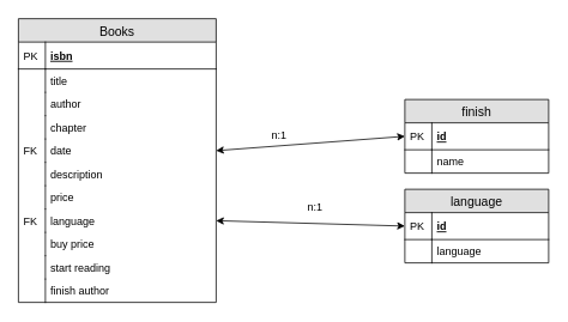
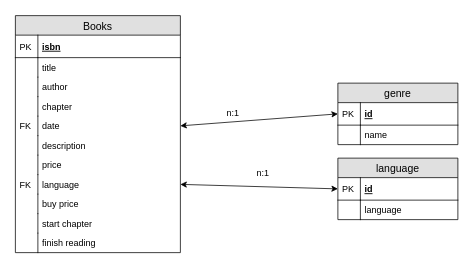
  <mxCell id="0" />
  <mxCell id="1" parent="0" />
  <mxCell id="2" value="Books" style="swimlane;fontStyle=0;childLayout=stackLayout;horizontal=1;startSize=26;fillColor=#e0e0e0;horizontalStack=0;resizeParent=1;resizeParentMax=0;resizeLast=0;collapsible=1;marginBottom=0;swimlaneFillColor=#ffffff;align=center;fontSize=14;" vertex="1" parent="1"><mxGeometry x="20" y="20" width="220" height="316" as="geometry" /></mxCell>
  <mxCell id="3" value="isbn" style="shape=partialRectangle;top=0;left=0;right=0;bottom=1;align=left;verticalAlign=middle;fillColor=none;spacingLeft=34;spacingRight=4;overflow=hidden;rotatable=0;points=[[0,0.5],[1,0.5]];portConstraint=eastwest;dropTarget=0;fontStyle=5;fontSize=12;" vertex="1" parent="2"><mxGeometry y="26" width="220" height="30" as="geometry" /></mxCell>
  <mxCell id="4" value="PK" style="shape=partialRectangle;top=0;left=0;bottom=0;fillColor=none;align=left;verticalAlign=middle;spacingLeft=4;spacingRight=4;overflow=hidden;rotatable=0;points=[];portConstraint=eastwest;part=1;fontSize=12;" vertex="1" connectable="0" parent="3"><mxGeometry width="30" height="30" as="geometry" /></mxCell>
  <mxCell id="5" value="title" style="shape=partialRectangle;top=0;left=0;right=0;bottom=0;align=left;verticalAlign=top;fillColor=none;spacingLeft=34;spacingRight=4;overflow=hidden;rotatable=0;points=[[0,0.5],[1,0.5]];portConstraint=eastwest;dropTarget=0;fontSize=12;" vertex="1" parent="2"><mxGeometry y="56" width="220" height="26" as="geometry" /></mxCell>
  <mxCell id="6" value="" style="shape=partialRectangle;top=0;left=0;bottom=0;fillColor=none;align=left;verticalAlign=top;spacingLeft=4;spacingRight=4;overflow=hidden;rotatable=0;points=[];portConstraint=eastwest;part=1;fontSize=12;" vertex="1" connectable="0" parent="5"><mxGeometry width="30" height="26" as="geometry" /></mxCell>
  <mxCell id="7" value="author" style="shape=partialRectangle;top=0;left=0;right=0;bottom=0;align=left;verticalAlign=top;fillColor=none;spacingLeft=34;spacingRight=4;overflow=hidden;rotatable=0;points=[[0,0.5],[1,0.5]];portConstraint=eastwest;dropTarget=0;fontSize=12;" vertex="1" parent="2"><mxGeometry y="82" width="220" height="26" as="geometry" /></mxCell>
  <mxCell id="8" value="" style="shape=partialRectangle;top=0;left=0;bottom=0;fillColor=none;align=left;verticalAlign=top;spacingLeft=4;spacingRight=4;overflow=hidden;rotatable=0;points=[];portConstraint=eastwest;part=1;fontSize=12;" vertex="1" connectable="0" parent="7"><mxGeometry width="30" height="26" as="geometry" /></mxCell>
  <mxCell id="9" value="chapter" style="shape=partialRectangle;top=0;left=0;right=0;bottom=0;align=left;verticalAlign=top;fillColor=none;spacingLeft=34;spacingRight=4;overflow=hidden;rotatable=0;points=[[0,0.5],[1,0.5]];portConstraint=eastwest;dropTarget=0;fontSize=12;" vertex="1" parent="2"><mxGeometry y="108" width="220" height="26" as="geometry" /></mxCell>
  <mxCell id="10" value="" style="shape=partialRectangle;top=0;left=0;bottom=0;fillColor=none;align=left;verticalAlign=top;spacingLeft=4;spacingRight=4;overflow=hidden;rotatable=0;points=[];portConstraint=eastwest;part=1;fontSize=12;" vertex="1" connectable="0" parent="9"><mxGeometry width="30" height="26" as="geometry" /></mxCell>
  <mxCell id="11" value="date" style="shape=partialRectangle;top=0;left=0;right=0;bottom=0;align=left;verticalAlign=top;fillColor=none;spacingLeft=34;spacingRight=4;overflow=hidden;rotatable=0;points=[[0,0.5],[1,0.5]];portConstraint=eastwest;dropTarget=0;fontSize=12;" vertex="1" parent="2"><mxGeometry y="134" width="220" height="26" as="geometry" /></mxCell>
  <mxCell id="12" value="FK" style="shape=partialRectangle;top=0;left=0;bottom=0;fillColor=none;align=left;verticalAlign=top;spacingLeft=4;spacingRight=4;overflow=hidden;rotatable=0;points=[];portConstraint=eastwest;part=1;fontSize=12;" vertex="1" connectable="0" parent="11"><mxGeometry width="30" height="26" as="geometry" /></mxCell>
  <mxCell id="13" value="description" style="shape=partialRectangle;top=0;left=0;right=0;bottom=0;align=left;verticalAlign=top;fillColor=none;spacingLeft=34;spacingRight=4;overflow=hidden;rotatable=0;points=[[0,0.5],[1,0.5]];portConstraint=eastwest;dropTarget=0;fontSize=12;" vertex="1" parent="2"><mxGeometry y="160" width="220" height="26" as="geometry" /></mxCell>
  <mxCell id="14" value="" style="shape=partialRectangle;top=0;left=0;bottom=0;fillColor=none;align=left;verticalAlign=top;spacingLeft=4;spacingRight=4;overflow=hidden;rotatable=0;points=[];portConstraint=eastwest;part=1;fontSize=12;" vertex="1" connectable="0" parent="13"><mxGeometry width="30" height="26" as="geometry" /></mxCell>
  <mxCell id="15" value="price" style="shape=partialRectangle;top=0;left=0;right=0;bottom=0;align=left;verticalAlign=top;fillColor=none;spacingLeft=34;spacingRight=4;overflow=hidden;rotatable=0;points=[[0,0.5],[1,0.5]];portConstraint=eastwest;dropTarget=0;fontSize=12;" vertex="1" parent="2"><mxGeometry y="186" width="220" height="26" as="geometry" /></mxCell>
  <mxCell id="16" value="" style="shape=partialRectangle;top=0;left=0;bottom=0;fillColor=none;align=left;verticalAlign=top;spacingLeft=4;spacingRight=4;overflow=hidden;rotatable=0;points=[];portConstraint=eastwest;part=1;fontSize=12;" vertex="1" connectable="0" parent="15"><mxGeometry width="30" height="26" as="geometry" /></mxCell>
  <mxCell id="17" value="language" style="shape=partialRectangle;top=0;left=0;right=0;bottom=0;align=left;verticalAlign=top;fillColor=none;spacingLeft=34;spacingRight=4;overflow=hidden;rotatable=0;points=[[0,0.5],[1,0.5]];portConstraint=eastwest;dropTarget=0;fontSize=12;" vertex="1" parent="2"><mxGeometry y="212" width="220" height="26" as="geometry" /></mxCell>
  <mxCell id="18" value="FK" style="shape=partialRectangle;top=0;left=0;bottom=0;fillColor=none;align=left;verticalAlign=top;spacingLeft=4;spacingRight=4;overflow=hidden;rotatable=0;points=[];portConstraint=eastwest;part=1;fontSize=12;" vertex="1" connectable="0" parent="17"><mxGeometry width="30" height="26" as="geometry" /></mxCell>
  <mxCell id="19" value="buy price" style="shape=partialRectangle;top=0;left=0;right=0;bottom=0;align=left;verticalAlign=top;fillColor=none;spacingLeft=34;spacingRight=4;overflow=hidden;rotatable=0;points=[[0,0.5],[1,0.5]];portConstraint=eastwest;dropTarget=0;fontSize=12;" vertex="1" parent="2"><mxGeometry y="238" width="220" height="26" as="geometry" /></mxCell>
  <mxCell id="20" value="" style="shape=partialRectangle;top=0;left=0;bottom=0;fillColor=none;align=left;verticalAlign=top;spacingLeft=4;spacingRight=4;overflow=hidden;rotatable=0;points=[];portConstraint=eastwest;part=1;fontSize=12;" vertex="1" connectable="0" parent="19"><mxGeometry width="30" height="26" as="geometry" /></mxCell>
- <mxCell id="21" value="start reading" style="shape=partialRectangle;top=0;left=0;right=0;bottom=0;align=left;verticalAlign=top;fillColor=none;spacingLeft=34;spacingRight=4;overflow=hidden;rotatable=0;points=[[0,0.5],[1,0.5]];portConstraint=eastwest;dropTarget=0;fontSize=12;" vertex="1" parent="2"><mxGeometry y="264" width="220" height="26" as="geometry" /></mxCell>
+ <mxCell id="21" value="start chapter" style="shape=partialRectangle;top=0;left=0;right=0;bottom=0;align=left;verticalAlign=top;fillColor=none;spacingLeft=34;spacingRight=4;overflow=hidden;rotatable=0;points=[[0,0.5],[1,0.5]];portConstraint=eastwest;dropTarget=0;fontSize=12;" vertex="1" parent="2"><mxGeometry y="264" width="220" height="26" as="geometry" /></mxCell>
  <mxCell id="22" value="" style="shape=partialRectangle;top=0;left=0;bottom=0;fillColor=none;align=left;verticalAlign=top;spacingLeft=4;spacingRight=4;overflow=hidden;rotatable=0;points=[];portConstraint=eastwest;part=1;fontSize=12;" vertex="1" connectable="0" parent="21"><mxGeometry width="30" height="26" as="geometry" /></mxCell>
- <mxCell id="23" value="finish author&#10;" style="shape=partialRectangle;top=0;left=0;right=0;bottom=0;align=left;verticalAlign=top;fillColor=none;spacingLeft=34;spacingRight=4;overflow=hidden;rotatable=0;points=[[0,0.5],[1,0.5]];portConstraint=eastwest;dropTarget=0;fontSize=12;" vertex="1" parent="2"><mxGeometry y="290" width="220" height="26" as="geometry" /></mxCell>
+ <mxCell id="23" value="finish reading&#10;" style="shape=partialRectangle;top=0;left=0;right=0;bottom=0;align=left;verticalAlign=top;fillColor=none;spacingLeft=34;spacingRight=4;overflow=hidden;rotatable=0;points=[[0,0.5],[1,0.5]];portConstraint=eastwest;dropTarget=0;fontSize=12;" vertex="1" parent="2"><mxGeometry y="290" width="220" height="26" as="geometry" /></mxCell>
  <mxCell id="24" value="" style="shape=partialRectangle;top=0;left=0;bottom=0;fillColor=none;align=left;verticalAlign=top;spacingLeft=4;spacingRight=4;overflow=hidden;rotatable=0;points=[];portConstraint=eastwest;part=1;fontSize=12;" vertex="1" connectable="0" parent="23"><mxGeometry width="30" height="26" as="geometry" /></mxCell>
- <mxCell id="25" value="finish" style="swimlane;fontStyle=0;childLayout=stackLayout;horizontal=1;startSize=26;fillColor=#e0e0e0;horizontalStack=0;resizeParent=1;resizeParentMax=0;resizeLast=0;collapsible=1;marginBottom=0;swimlaneFillColor=#ffffff;align=center;fontSize=14;" vertex="1" parent="1"><mxGeometry x="450" y="110" width="160" height="82" as="geometry" /></mxCell>
+ <mxCell id="25" value="genre" style="swimlane;fontStyle=0;childLayout=stackLayout;horizontal=1;startSize=26;fillColor=#e0e0e0;horizontalStack=0;resizeParent=1;resizeParentMax=0;resizeLast=0;collapsible=1;marginBottom=0;swimlaneFillColor=#ffffff;align=center;fontSize=14;" vertex="1" parent="1"><mxGeometry x="450" y="110" width="160" height="82" as="geometry" /></mxCell>
  <mxCell id="26" value="id" style="shape=partialRectangle;top=0;left=0;right=0;bottom=1;align=left;verticalAlign=middle;fillColor=none;spacingLeft=34;spacingRight=4;overflow=hidden;rotatable=0;points=[[0,0.5],[1,0.5]];portConstraint=eastwest;dropTarget=0;fontStyle=5;fontSize=12;" vertex="1" parent="25"><mxGeometry y="26" width="160" height="30" as="geometry" /></mxCell>
  <mxCell id="27" value="PK" style="shape=partialRectangle;top=0;left=0;bottom=0;fillColor=none;align=left;verticalAlign=middle;spacingLeft=4;spacingRight=4;overflow=hidden;rotatable=0;points=[];portConstraint=eastwest;part=1;fontSize=12;" vertex="1" connectable="0" parent="26"><mxGeometry width="30" height="30" as="geometry" /></mxCell>
  <mxCell id="28" value="name" style="shape=partialRectangle;top=0;left=0;right=0;bottom=0;align=left;verticalAlign=top;fillColor=none;spacingLeft=34;spacingRight=4;overflow=hidden;rotatable=0;points=[[0,0.5],[1,0.5]];portConstraint=eastwest;dropTarget=0;fontSize=12;" vertex="1" parent="25"><mxGeometry y="56" width="160" height="26" as="geometry" /></mxCell>
  <mxCell id="29" value="" style="shape=partialRectangle;top=0;left=0;bottom=0;fillColor=none;align=left;verticalAlign=top;spacingLeft=4;spacingRight=4;overflow=hidden;rotatable=0;points=[];portConstraint=eastwest;part=1;fontSize=12;" vertex="1" connectable="0" parent="28"><mxGeometry width="30" height="26" as="geometry" /></mxCell>
  <mxCell id="30" value="" style="endArrow=classic;html=1;entryX=0;entryY=0.5;entryDx=0;entryDy=0;exitX=1;exitY=0.5;exitDx=0;exitDy=0;startArrow=classic;startFill=1;" edge="1" parent="1" source="11" target="26"><mxGeometry width="50" height="50" relative="1" as="geometry"><mxPoint x="260" y="152" as="sourcePoint" /><mxPoint x="310" y="102" as="targetPoint" /></mxGeometry></mxCell>
  <mxCell id="31" value="n:1&lt;br&gt;" style="text;html=1;resizable=0;points=[];autosize=1;align=left;verticalAlign=top;spacingTop=-4;" vertex="1" parent="1"><mxGeometry x="300" y="140" width="30" height="20" as="geometry" /></mxCell>
  <mxCell id="32" value="language" style="swimlane;fontStyle=0;childLayout=stackLayout;horizontal=1;startSize=26;fillColor=#e0e0e0;horizontalStack=0;resizeParent=1;resizeParentMax=0;resizeLast=0;collapsible=1;marginBottom=0;swimlaneFillColor=#ffffff;align=center;fontSize=14;" vertex="1" parent="1"><mxGeometry x="450" y="210" width="160" height="82" as="geometry" /></mxCell>
  <mxCell id="33" value="id" style="shape=partialRectangle;top=0;left=0;right=0;bottom=1;align=left;verticalAlign=middle;fillColor=none;spacingLeft=34;spacingRight=4;overflow=hidden;rotatable=0;points=[[0,0.5],[1,0.5]];portConstraint=eastwest;dropTarget=0;fontStyle=5;fontSize=12;" vertex="1" parent="32"><mxGeometry y="26" width="160" height="30" as="geometry" /></mxCell>
  <mxCell id="34" value="PK" style="shape=partialRectangle;top=0;left=0;bottom=0;fillColor=none;align=left;verticalAlign=middle;spacingLeft=4;spacingRight=4;overflow=hidden;rotatable=0;points=[];portConstraint=eastwest;part=1;fontSize=12;" vertex="1" connectable="0" parent="33"><mxGeometry width="30" height="30" as="geometry" /></mxCell>
  <mxCell id="35" value="language" style="shape=partialRectangle;top=0;left=0;right=0;bottom=0;align=left;verticalAlign=top;fillColor=none;spacingLeft=34;spacingRight=4;overflow=hidden;rotatable=0;points=[[0,0.5],[1,0.5]];portConstraint=eastwest;dropTarget=0;fontSize=12;" vertex="1" parent="32"><mxGeometry y="56" width="160" height="26" as="geometry" /></mxCell>
  <mxCell id="36" value="" style="shape=partialRectangle;top=0;left=0;bottom=0;fillColor=none;align=left;verticalAlign=top;spacingLeft=4;spacingRight=4;overflow=hidden;rotatable=0;points=[];portConstraint=eastwest;part=1;fontSize=12;" vertex="1" connectable="0" parent="35"><mxGeometry width="30" height="26" as="geometry" /></mxCell>
  <mxCell id="37" value="" style="endArrow=classic;html=1;entryX=0;entryY=0.5;entryDx=0;entryDy=0;exitX=1;exitY=0.5;exitDx=0;exitDy=0;startArrow=classic;startFill=1;" edge="1" parent="1" source="17"><mxGeometry width="50" height="50" relative="1" as="geometry"><mxPoint x="240" y="267" as="sourcePoint" /><mxPoint x="450" y="251" as="targetPoint" /></mxGeometry></mxCell>
  <mxCell id="38" value="n:1&lt;br&gt;" style="text;html=1;resizable=0;points=[];autosize=1;align=left;verticalAlign=top;spacingTop=-4;" vertex="1" parent="1"><mxGeometry x="340" y="220" width="30" height="20" as="geometry" /></mxCell>
